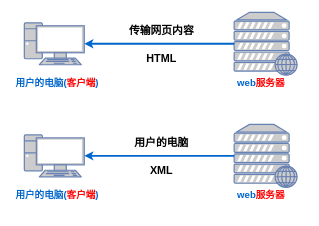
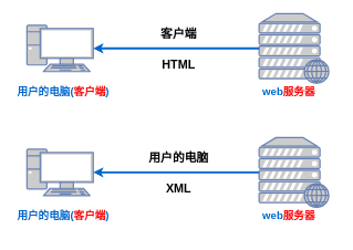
  <mxCell id="0" />
  <mxCell id="1" parent="0" />
  <mxCell id="2" value="" style="fontColor=#0066CC;verticalAlign=top;verticalLabelPosition=bottom;labelPosition=center;align=center;html=1;outlineConnect=0;fillColor=#CCCCCC;strokeColor=#6881B3;gradientColor=none;gradientDirection=north;strokeWidth=2;shape=mxgraph.networks.pc;" parent="1" vertex="1"><mxGeometry x="40" y="37.5" width="100" height="70" as="geometry" /></mxCell>
  <mxCell id="3" value="" style="fontColor=#0066CC;verticalAlign=top;verticalLabelPosition=bottom;labelPosition=center;align=center;html=1;outlineConnect=0;fillColor=#CCCCCC;strokeColor=#6881B3;gradientColor=none;gradientDirection=north;strokeWidth=2;shape=mxgraph.networks.web_server;" parent="1" vertex="1"><mxGeometry x="390" y="20" width="105" height="105" as="geometry" /></mxCell>
- <mxCell id="4" value="&lt;font style=&quot;font-size: 18px;&quot;&gt;传输网页内容&lt;/font&gt;" style="rounded=0;whiteSpace=wrap;html=1;fontStyle=1;labelBackgroundColor=none;fillColor=none;strokeColor=none;" parent="1" vertex="1"><mxGeometry x="194" y="20" width="150" height="60" as="geometry" /></mxCell>
+ <mxCell id="4" value="&lt;font style=&quot;font-size: 18px;&quot;&gt;客户端&lt;/font&gt;" style="rounded=0;whiteSpace=wrap;html=1;fontStyle=1;labelBackgroundColor=none;fillColor=none;strokeColor=none;" parent="1" vertex="1"><mxGeometry x="194" y="20" width="150" height="60" as="geometry" /></mxCell>
  <mxCell id="5" value="&lt;font style=&quot;font-size: 18px;&quot;&gt;HTML&lt;br&gt;&lt;/font&gt;" style="rounded=0;whiteSpace=wrap;html=1;fontStyle=1;labelBackgroundColor=none;fillColor=none;strokeColor=none;" parent="1" vertex="1"><mxGeometry x="194" y="67" width="150" height="60" as="geometry" /></mxCell>
  <mxCell id="6" value="&lt;font style=&quot;font-size: 16px;&quot;&gt;&lt;font style=&quot;font-size: 16px;&quot; color=&quot;#0066cc&quot;&gt;web&lt;/font&gt;&lt;font style=&quot;font-size: 16px;&quot; color=&quot;#ff0000&quot;&gt;服务器&lt;/font&gt;&lt;/font&gt;" style="rounded=0;whiteSpace=wrap;html=1;fontStyle=1;labelBackgroundColor=none;fillColor=none;strokeColor=none;" vertex="1" parent="1"><mxGeometry x="360" y="107.5" width="150" height="60" as="geometry" /></mxCell>
  <mxCell id="7" value="&lt;span style=&quot;font-size: 16px;&quot;&gt;&lt;font style=&quot;font-size: 16px;&quot; color=&quot;#0066cc&quot;&gt;用户的电脑(&lt;/font&gt;&lt;font style=&quot;font-size: 16px;&quot; color=&quot;#ff0000&quot;&gt;客户端&lt;/font&gt;&lt;font style=&quot;font-size: 16px;&quot; color=&quot;#0066cc&quot;&gt;)&lt;/font&gt;&lt;/span&gt;" style="rounded=0;whiteSpace=wrap;html=1;fontStyle=1;labelBackgroundColor=none;fillColor=none;strokeColor=none;" vertex="1" parent="1"><mxGeometry x="20" y="107.5" width="150" height="60" as="geometry" /></mxCell>
  <mxCell id="8" value="" style="endArrow=classic;html=1;rounded=0;exitX=0;exitY=0.5;exitDx=0;exitDy=0;exitPerimeter=0;entryX=1;entryY=0.5;entryDx=0;entryDy=0;entryPerimeter=0;strokeWidth=3;strokeColor=#0066CC;" edge="1" parent="1" source="3" target="2"><mxGeometry width="50" height="50" relative="1" as="geometry"><mxPoint x="230" y="247" as="sourcePoint" /><mxPoint x="280" y="197" as="targetPoint" /></mxGeometry></mxCell>
  <mxCell id="9" value="" style="fontColor=#0066CC;verticalAlign=top;verticalLabelPosition=bottom;labelPosition=center;align=center;html=1;outlineConnect=0;fillColor=#CCCCCC;strokeColor=#6881B3;gradientColor=none;gradientDirection=north;strokeWidth=2;shape=mxgraph.networks.pc;" vertex="1" parent="1"><mxGeometry x="40" y="224.5" width="100" height="70" as="geometry" /></mxCell>
  <mxCell id="10" value="" style="fontColor=#0066CC;verticalAlign=top;verticalLabelPosition=bottom;labelPosition=center;align=center;html=1;outlineConnect=0;fillColor=#CCCCCC;strokeColor=#6881B3;gradientColor=none;gradientDirection=north;strokeWidth=2;shape=mxgraph.networks.web_server;" vertex="1" parent="1"><mxGeometry x="390" y="207" width="105" height="105" as="geometry" /></mxCell>
  <mxCell id="11" value="&lt;font style=&quot;font-size: 18px;&quot;&gt;用户的电脑&lt;/font&gt;" style="rounded=0;whiteSpace=wrap;html=1;fontStyle=1;labelBackgroundColor=none;fillColor=none;strokeColor=none;" vertex="1" parent="1"><mxGeometry x="194" y="207" width="150" height="60" as="geometry" /></mxCell>
  <mxCell id="12" value="&lt;font style=&quot;font-size: 18px;&quot;&gt;XML&lt;br&gt;&lt;/font&gt;" style="rounded=0;whiteSpace=wrap;html=1;fontStyle=1;labelBackgroundColor=none;fillColor=none;strokeColor=none;" vertex="1" parent="1"><mxGeometry x="194" y="254" width="150" height="60" as="geometry" /></mxCell>
  <mxCell id="13" value="&lt;font style=&quot;font-size: 16px;&quot;&gt;&lt;font style=&quot;font-size: 16px;&quot; color=&quot;#0066cc&quot;&gt;web&lt;/font&gt;&lt;font style=&quot;font-size: 16px;&quot; color=&quot;#ff0000&quot;&gt;服务器&lt;/font&gt;&lt;/font&gt;" style="rounded=0;whiteSpace=wrap;html=1;fontStyle=1;labelBackgroundColor=none;fillColor=none;strokeColor=none;" vertex="1" parent="1"><mxGeometry x="360" y="294.5" width="150" height="60" as="geometry" /></mxCell>
  <mxCell id="14" value="&lt;span style=&quot;font-size: 16px;&quot;&gt;&lt;font style=&quot;font-size: 16px;&quot; color=&quot;#0066cc&quot;&gt;用户的电脑(&lt;/font&gt;&lt;font style=&quot;font-size: 16px;&quot; color=&quot;#ff0000&quot;&gt;客户端&lt;/font&gt;&lt;font style=&quot;font-size: 16px;&quot; color=&quot;#0066cc&quot;&gt;)&lt;/font&gt;&lt;/span&gt;" style="rounded=0;whiteSpace=wrap;html=1;fontStyle=1;labelBackgroundColor=none;fillColor=none;strokeColor=none;" vertex="1" parent="1"><mxGeometry x="20" y="294.5" width="150" height="60" as="geometry" /></mxCell>
  <mxCell id="15" value="" style="endArrow=classic;html=1;rounded=0;exitX=0;exitY=0.5;exitDx=0;exitDy=0;exitPerimeter=0;entryX=1;entryY=0.5;entryDx=0;entryDy=0;entryPerimeter=0;strokeWidth=3;strokeColor=#0066CC;" edge="1" parent="1" source="10" target="9"><mxGeometry width="50" height="50" relative="1" as="geometry"><mxPoint x="230" y="434" as="sourcePoint" /><mxPoint x="280" y="384" as="targetPoint" /></mxGeometry></mxCell>
